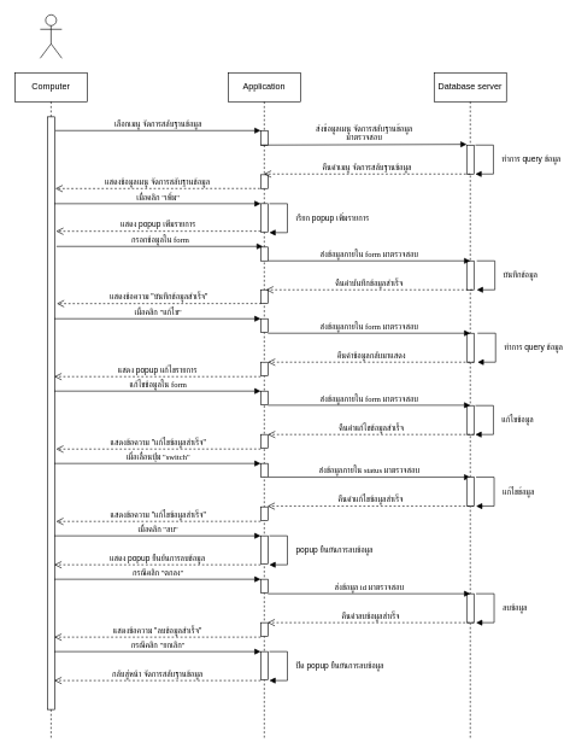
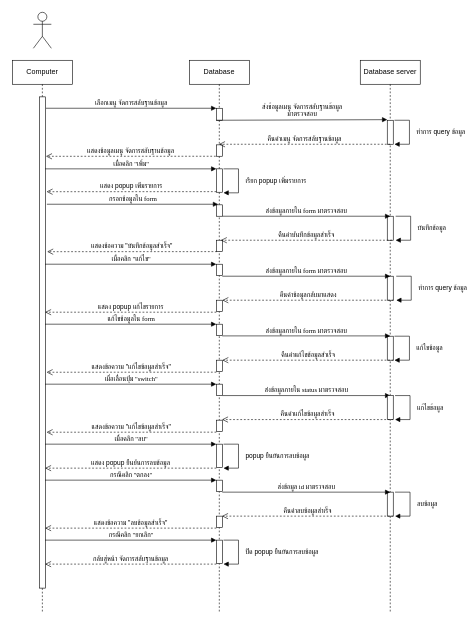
  <mxCell id="0" />
  <mxCell id="1" parent="0" />
  <mxCell id="2" value="Computer" style="shape=umlLifeline;perimeter=lifelinePerimeter;whiteSpace=wrap;html=1;container=1;collapsible=0;recursiveResize=0;outlineConnect=0;" parent="1" vertex="1"><mxGeometry x="20" y="100" width="100" height="920" as="geometry" /></mxCell>
  <mxCell id="3" value="" style="html=1;points=[];perimeter=orthogonalPerimeter;" parent="2" vertex="1"><mxGeometry x="45" y="61" width="10" height="819" as="geometry" /></mxCell>
  <mxCell id="4" value="" style="shape=umlActor;verticalLabelPosition=bottom;verticalAlign=top;html=1;" parent="1" vertex="1"><mxGeometry x="55" y="20" width="30" height="60" as="geometry" /></mxCell>
- <mxCell id="5" value="Application" style="shape=umlLifeline;perimeter=lifelinePerimeter;whiteSpace=wrap;html=1;container=1;collapsible=0;recursiveResize=0;outlineConnect=0;" parent="1" vertex="1"><mxGeometry x="315" y="100" width="100" height="920" as="geometry" /></mxCell>
+ <mxCell id="5" value="Database" style="shape=umlLifeline;perimeter=lifelinePerimeter;whiteSpace=wrap;html=1;container=1;collapsible=0;recursiveResize=0;outlineConnect=0;" parent="1" vertex="1"><mxGeometry x="315" y="100" width="100" height="920" as="geometry" /></mxCell>
  <mxCell id="6" value="" style="html=1;points=[];perimeter=orthogonalPerimeter;" parent="5" vertex="1"><mxGeometry x="45" y="80" width="10" height="20" as="geometry" /></mxCell>
  <mxCell id="7" value="" style="html=1;points=[];perimeter=orthogonalPerimeter;" parent="5" vertex="1"><mxGeometry x="45" y="141" width="10" height="19" as="geometry" /></mxCell>
  <mxCell id="8" value="" style="html=1;points=[];perimeter=orthogonalPerimeter;" parent="5" vertex="1"><mxGeometry x="45" y="241" width="10" height="19" as="geometry" /></mxCell>
  <mxCell id="9" value="" style="html=1;points=[];perimeter=orthogonalPerimeter;" parent="5" vertex="1"><mxGeometry x="45" y="300" width="10" height="19" as="geometry" /></mxCell>
  <mxCell id="10" value="" style="html=1;points=[];perimeter=orthogonalPerimeter;" parent="5" vertex="1"><mxGeometry x="45" y="340" width="10" height="19" as="geometry" /></mxCell>
  <mxCell id="11" value="" style="html=1;points=[];perimeter=orthogonalPerimeter;" parent="5" vertex="1"><mxGeometry x="45" y="400" width="10" height="19" as="geometry" /></mxCell>
  <mxCell id="12" value="" style="html=1;points=[];perimeter=orthogonalPerimeter;" parent="5" vertex="1"><mxGeometry x="45" y="440" width="10" height="19" as="geometry" /></mxCell>
  <mxCell id="13" value="" style="html=1;points=[];perimeter=orthogonalPerimeter;" parent="5" vertex="1"><mxGeometry x="45" y="500" width="10" height="19" as="geometry" /></mxCell>
  <mxCell id="14" value="" style="html=1;points=[];perimeter=orthogonalPerimeter;" parent="5" vertex="1"><mxGeometry x="45" y="600" width="10" height="19" as="geometry" /></mxCell>
  <mxCell id="15" value="" style="html=1;points=[];perimeter=orthogonalPerimeter;" parent="5" vertex="1"><mxGeometry x="45" y="640" width="10" height="39" as="geometry" /></mxCell>
  <mxCell id="16" value="" style="html=1;points=[];perimeter=orthogonalPerimeter;" parent="5" vertex="1"><mxGeometry x="45" y="700" width="10" height="19" as="geometry" /></mxCell>
  <mxCell id="17" value="" style="html=1;points=[];perimeter=orthogonalPerimeter;" parent="5" vertex="1"><mxGeometry x="45" y="760" width="10" height="19" as="geometry" /></mxCell>
  <mxCell id="18" value="" style="html=1;points=[];perimeter=orthogonalPerimeter;" parent="5" vertex="1"><mxGeometry x="45" y="800" width="10" height="39" as="geometry" /></mxCell>
  <mxCell id="19" value="Database server" style="shape=umlLifeline;perimeter=lifelinePerimeter;whiteSpace=wrap;html=1;container=1;collapsible=0;recursiveResize=0;outlineConnect=0;" parent="1" vertex="1"><mxGeometry x="600" y="100" width="100" height="920" as="geometry" /></mxCell>
  <mxCell id="20" value="" style="html=1;points=[];perimeter=orthogonalPerimeter;" parent="19" vertex="1"><mxGeometry x="45" y="100" width="10" height="40" as="geometry" /></mxCell>
  <mxCell id="21" value="" style="html=1;points=[];perimeter=orthogonalPerimeter;" parent="19" vertex="1"><mxGeometry x="45" y="260" width="10" height="40" as="geometry" /></mxCell>
  <mxCell id="22" value="" style="html=1;points=[];perimeter=orthogonalPerimeter;" parent="19" vertex="1"><mxGeometry x="45" y="360" width="10" height="40" as="geometry" /></mxCell>
  <mxCell id="23" value="" style="html=1;points=[];perimeter=orthogonalPerimeter;" parent="19" vertex="1"><mxGeometry x="45" y="460" width="10" height="40" as="geometry" /></mxCell>
  <mxCell id="24" value="" style="html=1;points=[];perimeter=orthogonalPerimeter;" parent="19" vertex="1"><mxGeometry x="45" y="720" width="10" height="40" as="geometry" /></mxCell>
  <mxCell id="25" value="&lt;font face=&quot;Tahoma&quot;&gt;เลือกเมนู จัดการสลับฐานข้อมูล&lt;/font&gt;" style="html=1;verticalAlign=bottom;endArrow=block;entryX=0;entryY=0;" parent="1" target="6" edge="1"><mxGeometry relative="1" as="geometry"><mxPoint x="76" y="180" as="sourcePoint" /></mxGeometry></mxCell>
  <mxCell id="26" value="ส่งข้อมูลเมนู&amp;nbsp;&lt;span style=&quot;font-family: &amp;#34;tahoma&amp;#34;&quot;&gt;จัดการสลับฐานข้อมูล&lt;/span&gt;&lt;br&gt;มาตรวจสอบ" style="html=1;verticalAlign=bottom;endArrow=block;entryX=0;entryY=-0.025;entryDx=0;entryDy=0;entryPerimeter=0;" parent="1" target="20" edge="1"><mxGeometry relative="1" as="geometry"><mxPoint x="360" y="200" as="sourcePoint" /><mxPoint x="640" y="200" as="targetPoint" /></mxGeometry></mxCell>
  <mxCell id="27" value="ทำการ query ข้อมูล" style="edgeStyle=orthogonalEdgeStyle;html=1;align=left;spacingLeft=2;endArrow=block;rounded=0;" parent="1" edge="1"><mxGeometry y="8" relative="1" as="geometry"><mxPoint x="657" y="200" as="sourcePoint" /><Array as="points"><mxPoint x="682" y="200" /></Array><mxPoint x="657" y="240" as="targetPoint" /><mxPoint as="offset" /></mxGeometry></mxCell>
  <mxCell id="28" value="คืนค่าเมนู&amp;nbsp;&lt;span style=&quot;font-family: &amp;#34;tahoma&amp;#34;&quot;&gt;จัดการสลับฐานข้อมูล&lt;/span&gt;" style="html=1;verticalAlign=bottom;endArrow=open;dashed=1;endSize=8;" parent="1" edge="1"><mxGeometry relative="1" as="geometry"><mxPoint x="650" y="240" as="sourcePoint" /><mxPoint x="364.5" y="240" as="targetPoint" /></mxGeometry></mxCell>
  <mxCell id="29" value="แสดงข้อมูลเมนู&amp;nbsp;&lt;span style=&quot;font-family: &amp;#34;tahoma&amp;#34;&quot;&gt;จัดการสลับฐานข้อมูล&lt;/span&gt;" style="html=1;verticalAlign=bottom;endArrow=open;dashed=1;endSize=8;exitX=-0.1;exitY=1;exitDx=0;exitDy=0;exitPerimeter=0;entryX=1.1;entryY=0.121;entryDx=0;entryDy=0;entryPerimeter=0;" parent="1" source="7" target="3" edge="1"><mxGeometry relative="1" as="geometry"><mxPoint x="330" y="300" as="sourcePoint" /><mxPoint x="80" y="260" as="targetPoint" /></mxGeometry></mxCell>
  <mxCell id="30" value="&lt;font face=&quot;Tahoma&quot;&gt;เมื่อคลิก &quot;เพิ่ม&quot;&lt;/font&gt;" style="html=1;verticalAlign=bottom;endArrow=block;" parent="1" edge="1"><mxGeometry relative="1" as="geometry"><mxPoint x="74.5" y="281" as="sourcePoint" /><mxPoint x="360" y="281" as="targetPoint" /></mxGeometry></mxCell>
  <mxCell id="31" value="" style="html=1;points=[];perimeter=orthogonalPerimeter;" parent="1" vertex="1"><mxGeometry x="360" y="281" width="10" height="39" as="geometry" /></mxCell>
  <mxCell id="32" value="เรียก popup เพิ่มรายการ" style="edgeStyle=orthogonalEdgeStyle;html=1;align=left;spacingLeft=2;endArrow=block;rounded=0;" parent="1" edge="1"><mxGeometry y="8" relative="1" as="geometry"><mxPoint x="372" y="281" as="sourcePoint" /><Array as="points"><mxPoint x="397" y="281" /></Array><mxPoint x="372" y="321" as="targetPoint" /><mxPoint as="offset" /></mxGeometry></mxCell>
  <mxCell id="33" value="แสดง popup เพิ่มรายการ" style="html=1;verticalAlign=bottom;endArrow=open;dashed=1;endSize=8;exitX=-0.1;exitY=1;exitDx=0;exitDy=0;exitPerimeter=0;entryX=1.1;entryY=0.121;entryDx=0;entryDy=0;entryPerimeter=0;" parent="1" edge="1"><mxGeometry relative="1" as="geometry"><mxPoint x="360" y="319" as="sourcePoint" /><mxPoint x="77" y="319.099" as="targetPoint" /></mxGeometry></mxCell>
  <mxCell id="34" value="&lt;font face=&quot;Tahoma&quot;&gt;กรอกข้อมูลใน form&lt;/font&gt;" style="html=1;verticalAlign=bottom;endArrow=block;" parent="1" edge="1"><mxGeometry relative="1" as="geometry"><mxPoint x="77.5" y="340" as="sourcePoint" /><mxPoint x="363" y="340" as="targetPoint" /></mxGeometry></mxCell>
  <mxCell id="35" value="&lt;font face=&quot;Tahoma&quot;&gt;ส่งข้อมูลภายใน form มาตรวจสอบ&lt;/font&gt;" style="html=1;verticalAlign=bottom;endArrow=block;" parent="1" edge="1"><mxGeometry relative="1" as="geometry"><mxPoint x="370" y="360" as="sourcePoint" /><mxPoint x="650" y="360" as="targetPoint" /></mxGeometry></mxCell>
  <mxCell id="36" value="บันทึกข้อมูล" style="edgeStyle=orthogonalEdgeStyle;html=1;align=left;spacingLeft=2;endArrow=block;rounded=0;" parent="1" edge="1"><mxGeometry y="8" relative="1" as="geometry"><mxPoint x="659" y="360" as="sourcePoint" /><Array as="points"><mxPoint x="684" y="360" /></Array><mxPoint x="659" y="400" as="targetPoint" /><mxPoint as="offset" /></mxGeometry></mxCell>
  <mxCell id="37" value="คืนค่าบันทึกข้อมูลสำเร็จ" style="html=1;verticalAlign=bottom;endArrow=open;dashed=1;endSize=8;" parent="1" edge="1"><mxGeometry relative="1" as="geometry"><mxPoint x="653" y="400" as="sourcePoint" /><mxPoint x="367.5" y="400" as="targetPoint" /></mxGeometry></mxCell>
  <mxCell id="38" value="แสดงข้อความ &quot;บันทึกข้อมูลสำเร็จ&quot;" style="html=1;verticalAlign=bottom;endArrow=open;dashed=1;endSize=8;exitX=-0.1;exitY=1;exitDx=0;exitDy=0;exitPerimeter=0;entryX=1.1;entryY=0.121;entryDx=0;entryDy=0;entryPerimeter=0;" parent="1" edge="1"><mxGeometry relative="1" as="geometry"><mxPoint x="361" y="419" as="sourcePoint" /><mxPoint x="78" y="419.099" as="targetPoint" /></mxGeometry></mxCell>
  <mxCell id="39" value="&lt;font face=&quot;Tahoma&quot;&gt;เมื่อคลิก &quot;แก้ไข&quot;&lt;/font&gt;" style="html=1;verticalAlign=bottom;endArrow=block;" parent="1" edge="1"><mxGeometry relative="1" as="geometry"><mxPoint x="74.5" y="440" as="sourcePoint" /><mxPoint x="360" y="440" as="targetPoint" /></mxGeometry></mxCell>
  <mxCell id="40" value="&lt;font face=&quot;Tahoma&quot;&gt;ส่งข้อมูลภายใน form มาตรวจสอบ&lt;/font&gt;" style="html=1;verticalAlign=bottom;endArrow=block;" parent="1" edge="1"><mxGeometry relative="1" as="geometry"><mxPoint x="370" y="460" as="sourcePoint" /><mxPoint x="650" y="460" as="targetPoint" /></mxGeometry></mxCell>
  <mxCell id="41" value="แก้ไขข้อมูล" style="edgeStyle=orthogonalEdgeStyle;html=1;align=left;spacingLeft=2;endArrow=block;rounded=0;" parent="1" edge="1"><mxGeometry y="8" relative="1" as="geometry"><mxPoint x="657" y="560" as="sourcePoint" /><Array as="points"><mxPoint x="682" y="560" /></Array><mxPoint x="657" y="600" as="targetPoint" /><mxPoint as="offset" /></mxGeometry></mxCell>
  <mxCell id="42" value="คืนค่าข้อมูลกลับมาแสดง" style="html=1;verticalAlign=bottom;endArrow=open;dashed=1;endSize=8;" parent="1" edge="1"><mxGeometry relative="1" as="geometry"><mxPoint x="655.5" y="500" as="sourcePoint" /><mxPoint x="370" y="500" as="targetPoint" /></mxGeometry></mxCell>
  <mxCell id="43" value="แสดง popup แก้ไขรายการ" style="html=1;verticalAlign=bottom;endArrow=open;dashed=1;endSize=8;" parent="1" edge="1"><mxGeometry relative="1" as="geometry"><mxPoint x="360" y="520" as="sourcePoint" /><mxPoint x="74.5" y="520" as="targetPoint" /></mxGeometry></mxCell>
  <mxCell id="44" value="&lt;font face=&quot;Tahoma&quot;&gt;แก้ไขข้อมูลใน form&lt;/font&gt;" style="html=1;verticalAlign=bottom;endArrow=block;" parent="1" edge="1"><mxGeometry relative="1" as="geometry"><mxPoint x="74.5" y="540" as="sourcePoint" /><mxPoint x="360" y="540" as="targetPoint" /></mxGeometry></mxCell>
  <mxCell id="45" value="&lt;font face=&quot;Tahoma&quot;&gt;ส่งข้อมูลภายใน form มาตรวจสอบ&lt;/font&gt;" style="html=1;verticalAlign=bottom;endArrow=block;" parent="1" edge="1"><mxGeometry relative="1" as="geometry"><mxPoint x="370" y="559.5" as="sourcePoint" /><mxPoint x="650" y="559.5" as="targetPoint" /></mxGeometry></mxCell>
  <mxCell id="46" value="ทำการ query ข้อมูล" style="edgeStyle=orthogonalEdgeStyle;html=1;align=left;spacingLeft=2;endArrow=block;rounded=0;" parent="1" edge="1"><mxGeometry y="8" relative="1" as="geometry"><mxPoint x="660" y="460" as="sourcePoint" /><Array as="points"><mxPoint x="685" y="460" /></Array><mxPoint x="660" y="500" as="targetPoint" /><mxPoint as="offset" /></mxGeometry></mxCell>
  <mxCell id="47" value="คืนค่าแก้ไขข้อมูลสำเร็จ" style="html=1;verticalAlign=bottom;endArrow=open;dashed=1;endSize=8;" parent="1" edge="1"><mxGeometry relative="1" as="geometry"><mxPoint x="655.5" y="600" as="sourcePoint" /><mxPoint x="370" y="600" as="targetPoint" /></mxGeometry></mxCell>
  <mxCell id="48" value="แสดงข้อความ &quot;แก้ไขข้อมูลสำเร็จ&quot;" style="html=1;verticalAlign=bottom;endArrow=open;dashed=1;endSize=8;exitX=-0.1;exitY=1;exitDx=0;exitDy=0;exitPerimeter=0;entryX=1.1;entryY=0.121;entryDx=0;entryDy=0;entryPerimeter=0;" parent="1" edge="1"><mxGeometry relative="1" as="geometry"><mxPoint x="360" y="620" as="sourcePoint" /><mxPoint x="77" y="620.099" as="targetPoint" /></mxGeometry></mxCell>
  <mxCell id="49" value="&lt;font face=&quot;Tahoma&quot;&gt;เมื่อเลื่อนปุ่ม &quot;switch&quot;&lt;/font&gt;" style="html=1;verticalAlign=bottom;endArrow=block;" parent="1" edge="1"><mxGeometry relative="1" as="geometry"><mxPoint x="74.5" y="640" as="sourcePoint" /><mxPoint x="360" y="640" as="targetPoint" /></mxGeometry></mxCell>
  <mxCell id="50" value="" style="html=1;points=[];perimeter=orthogonalPerimeter;" parent="1" vertex="1"><mxGeometry x="360" y="640" width="10" height="19" as="geometry" /></mxCell>
  <mxCell id="51" value="&lt;font face=&quot;Tahoma&quot;&gt;ส่งข้อมูลภายใน status มาตรวจสอบ&lt;/font&gt;" style="html=1;verticalAlign=bottom;endArrow=block;" parent="1" edge="1"><mxGeometry relative="1" as="geometry"><mxPoint x="370" y="659" as="sourcePoint" /><mxPoint x="650" y="659" as="targetPoint" /></mxGeometry></mxCell>
  <mxCell id="52" value="" style="html=1;points=[];perimeter=orthogonalPerimeter;" parent="1" vertex="1"><mxGeometry x="645" y="659" width="10" height="40" as="geometry" /></mxCell>
  <mxCell id="53" value="แก้ไขข้อมูล" style="edgeStyle=orthogonalEdgeStyle;html=1;align=left;spacingLeft=2;endArrow=block;rounded=0;" parent="1" edge="1"><mxGeometry y="8" relative="1" as="geometry"><mxPoint x="658" y="659" as="sourcePoint" /><Array as="points"><mxPoint x="683" y="659" /></Array><mxPoint x="658" y="699" as="targetPoint" /><mxPoint as="offset" /></mxGeometry></mxCell>
  <mxCell id="54" value="คืนค่าแก้ไขข้อมูลสำเร็จ" style="html=1;verticalAlign=bottom;endArrow=open;dashed=1;endSize=8;" parent="1" edge="1"><mxGeometry relative="1" as="geometry"><mxPoint x="655" y="699" as="sourcePoint" /><mxPoint x="369.5" y="699" as="targetPoint" /></mxGeometry></mxCell>
  <mxCell id="55" value="แสดงข้อความ &quot;แก้ไขข้อมูลสำเร็จ&quot;" style="html=1;verticalAlign=bottom;endArrow=open;dashed=1;endSize=8;exitX=-0.1;exitY=1;exitDx=0;exitDy=0;exitPerimeter=0;entryX=1.1;entryY=0.121;entryDx=0;entryDy=0;entryPerimeter=0;" parent="1" edge="1"><mxGeometry relative="1" as="geometry"><mxPoint x="360" y="720" as="sourcePoint" /><mxPoint x="77" y="720.099" as="targetPoint" /></mxGeometry></mxCell>
  <mxCell id="56" value="&lt;font face=&quot;Tahoma&quot;&gt;เมื่อคลิก &quot;ลบ&quot;&lt;/font&gt;" style="html=1;verticalAlign=bottom;endArrow=block;" parent="1" edge="1"><mxGeometry relative="1" as="geometry"><mxPoint x="74.5" y="740" as="sourcePoint" /><mxPoint x="360" y="740" as="targetPoint" /></mxGeometry></mxCell>
  <mxCell id="57" value="popup ยืนยันการลบข้อมูล" style="edgeStyle=orthogonalEdgeStyle;html=1;align=left;spacingLeft=2;endArrow=block;rounded=0;" parent="1" edge="1"><mxGeometry y="8" relative="1" as="geometry"><mxPoint x="372" y="740" as="sourcePoint" /><Array as="points"><mxPoint x="397" y="740" /></Array><mxPoint x="372" y="780" as="targetPoint" /><mxPoint as="offset" /></mxGeometry></mxCell>
  <mxCell id="58" value="แสดง popup ยืนยันการลบข้อมูล" style="html=1;verticalAlign=bottom;endArrow=open;dashed=1;endSize=8;" parent="1" edge="1"><mxGeometry relative="1" as="geometry"><mxPoint x="360" y="780" as="sourcePoint" /><mxPoint x="74.5" y="780" as="targetPoint" /></mxGeometry></mxCell>
  <mxCell id="59" value="&lt;font face=&quot;Tahoma&quot;&gt;กรณีคลิก &quot;ตกลง&quot;&lt;/font&gt;" style="html=1;verticalAlign=bottom;endArrow=block;" parent="1" edge="1"><mxGeometry relative="1" as="geometry"><mxPoint x="74.5" y="800" as="sourcePoint" /><mxPoint x="360" y="800" as="targetPoint" /></mxGeometry></mxCell>
  <mxCell id="60" value="&lt;font face=&quot;Tahoma&quot;&gt;ส่งข้อมูล id มาตรวจสอบ&lt;/font&gt;" style="html=1;verticalAlign=bottom;endArrow=block;" parent="1" edge="1"><mxGeometry relative="1" as="geometry"><mxPoint x="370" y="820" as="sourcePoint" /><mxPoint x="650" y="820" as="targetPoint" /></mxGeometry></mxCell>
  <mxCell id="61" value="ลบข้อมูล" style="edgeStyle=orthogonalEdgeStyle;html=1;align=left;spacingLeft=2;endArrow=block;rounded=0;" parent="1" edge="1"><mxGeometry y="8" relative="1" as="geometry"><mxPoint x="658" y="820" as="sourcePoint" /><Array as="points"><mxPoint x="683" y="820" /></Array><mxPoint x="658" y="860" as="targetPoint" /><mxPoint as="offset" /></mxGeometry></mxCell>
  <mxCell id="62" value="คืนค่าลบข้อมูลสำเร็จ" style="html=1;verticalAlign=bottom;endArrow=open;dashed=1;endSize=8;" parent="1" edge="1"><mxGeometry relative="1" as="geometry"><mxPoint x="655" y="860" as="sourcePoint" /><mxPoint x="369.5" y="860" as="targetPoint" /></mxGeometry></mxCell>
  <mxCell id="63" value="แสดงข้อความ &quot;ลบข้อมูลสำเร็จ&quot;" style="html=1;verticalAlign=bottom;endArrow=open;dashed=1;endSize=8;" parent="1" edge="1"><mxGeometry relative="1" as="geometry"><mxPoint x="360" y="880" as="sourcePoint" /><mxPoint x="74.5" y="880" as="targetPoint" /></mxGeometry></mxCell>
  <mxCell id="64" value="&lt;font face=&quot;Tahoma&quot;&gt;กรณีคลิก &quot;ยกเลิก&quot;&lt;/font&gt;" style="html=1;verticalAlign=bottom;endArrow=block;" parent="1" edge="1"><mxGeometry relative="1" as="geometry"><mxPoint x="74.5" y="900" as="sourcePoint" /><mxPoint x="360" y="900" as="targetPoint" /></mxGeometry></mxCell>
  <mxCell id="65" value="ปิด popup ยืนยันการลบข้อมูล" style="edgeStyle=orthogonalEdgeStyle;html=1;align=left;spacingLeft=2;endArrow=block;rounded=0;" parent="1" edge="1"><mxGeometry y="8" relative="1" as="geometry"><mxPoint x="372" y="900" as="sourcePoint" /><Array as="points"><mxPoint x="397" y="900" /></Array><mxPoint x="372" y="940" as="targetPoint" /><mxPoint as="offset" /></mxGeometry></mxCell>
  <mxCell id="66" value="กลับสู่หน้า&amp;nbsp;&lt;span style=&quot;font-family: &amp;#34;tahoma&amp;#34;&quot;&gt;จัดการสลับฐานข้อมูล&lt;/span&gt;" style="html=1;verticalAlign=bottom;endArrow=open;dashed=1;endSize=8;" parent="1" edge="1"><mxGeometry relative="1" as="geometry"><mxPoint x="360" y="940" as="sourcePoint" /><mxPoint x="74.5" y="940" as="targetPoint" /></mxGeometry></mxCell>
